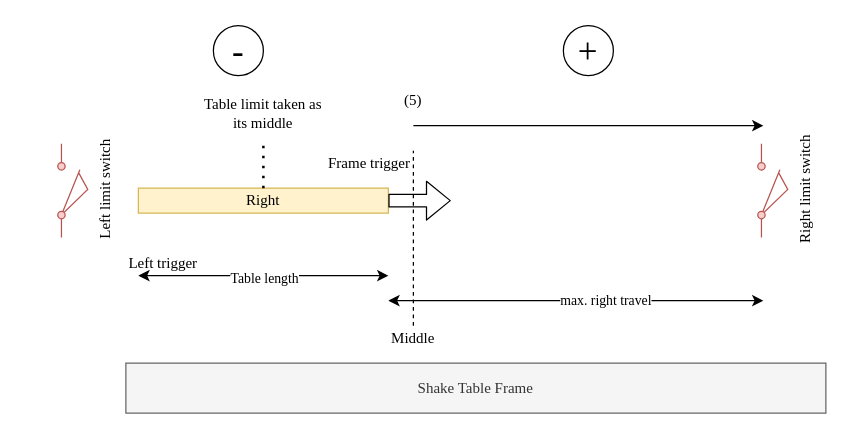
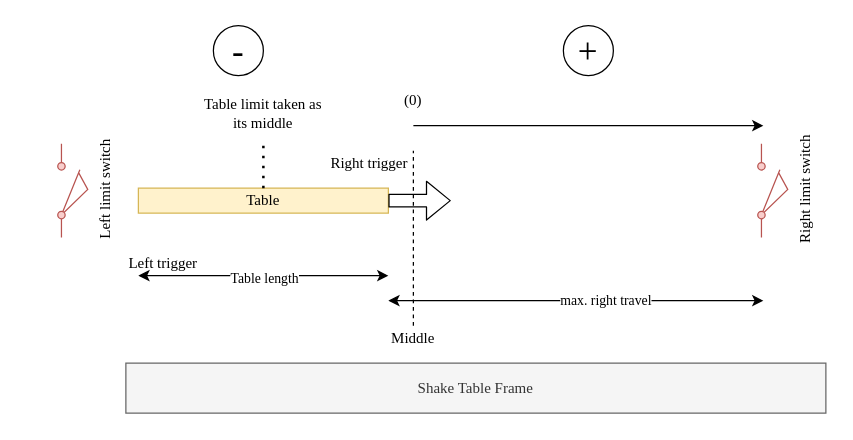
  <mxCell id="0" />
  <mxCell id="1" parent="0" />
  <mxCell id="2" value="Left limit switch" style="pointerEvents=1;verticalLabelPosition=bottom;shadow=0;dashed=0;align=center;html=1;verticalAlign=top;shape=mxgraph.electrical.electro-mechanical.limit_switch_no;rotation=-90;fontFamily=B612;fontSource=https%3A%2F%2Ffonts.googleapis.com%2Fcss%3Ffamily%3DB612;fillColor=#f8cecc;strokeColor=#b85450;" vertex="1" parent="1"><mxGeometry x="20" y="140" width="75" height="24" as="geometry" /></mxCell>
  <mxCell id="3" value="Right limit switch" style="pointerEvents=1;verticalLabelPosition=bottom;shadow=0;dashed=0;align=center;html=1;verticalAlign=top;shape=mxgraph.electrical.electro-mechanical.limit_switch_no;rotation=-90;fontFamily=B612;fontSource=https%3A%2F%2Ffonts.googleapis.com%2Fcss%3Ffamily%3DB612;fillColor=#f8cecc;strokeColor=#b85450;" vertex="1" parent="1"><mxGeometry x="580" y="140" width="75" height="24" as="geometry" /></mxCell>
- <mxCell id="4" value="Right" style="rounded=0;whiteSpace=wrap;html=1;fontFamily=B612;fontSource=https%3A%2F%2Ffonts.googleapis.com%2Fcss%3Ffamily%3DB612;fillColor=#fff2cc;strokeColor=#d6b656;" vertex="1" parent="1"><mxGeometry x="110" y="150" width="200" height="20" as="geometry" /></mxCell>
+ <mxCell id="4" value="Table" style="rounded=0;whiteSpace=wrap;html=1;fontFamily=B612;fontSource=https%3A%2F%2Ffonts.googleapis.com%2Fcss%3Ffamily%3DB612;fillColor=#fff2cc;strokeColor=#d6b656;" vertex="1" parent="1"><mxGeometry x="110" y="150" width="200" height="20" as="geometry" /></mxCell>
  <mxCell id="5" value="Middle" style="text;html=1;strokeColor=none;fillColor=none;align=center;verticalAlign=middle;whiteSpace=wrap;rounded=0;fontFamily=B612;fontSource=https%3A%2F%2Ffonts.googleapis.com%2Fcss%3Ffamily%3DB612;" vertex="1" parent="1"><mxGeometry x="285" y="260" width="90" height="20" as="geometry" /></mxCell>
  <mxCell id="6" value="" style="endArrow=none;dashed=1;html=1;fontFamily=B612;fontSource=https%3A%2F%2Ffonts.googleapis.com%2Fcss%3Ffamily%3DB612;" edge="1" parent="1"><mxGeometry width="50" height="50" relative="1" as="geometry"><mxPoint x="330" y="260" as="sourcePoint" /><mxPoint x="330" y="120" as="targetPoint" /></mxGeometry></mxCell>
  <mxCell id="7" value="Shake Table Frame" style="rounded=0;whiteSpace=wrap;html=1;fontFamily=B612;fontSource=https%3A%2F%2Ffonts.googleapis.com%2Fcss%3Ffamily%3DB612;fillColor=#f5f5f5;strokeColor=#666666;fontColor=#333333;" vertex="1" parent="1"><mxGeometry x="100" y="290" width="560" height="40" as="geometry" /></mxCell>
  <mxCell id="8" value="" style="endArrow=none;dashed=1;html=1;dashPattern=1 3;strokeWidth=2;exitX=0.5;exitY=0;exitDx=0;exitDy=0;fontFamily=B612;fontSource=https%3A%2F%2Ffonts.googleapis.com%2Fcss%3Ffamily%3DB612;" edge="1" parent="1" source="4"><mxGeometry width="50" height="50" relative="1" as="geometry"><mxPoint x="200" y="150" as="sourcePoint" /><mxPoint x="210" y="110" as="targetPoint" /></mxGeometry></mxCell>
  <mxCell id="9" value="Table limit taken as its middle" style="text;html=1;strokeColor=none;fillColor=none;align=center;verticalAlign=middle;whiteSpace=wrap;rounded=0;fontFamily=B612;fontSource=https%3A%2F%2Ffonts.googleapis.com%2Fcss%3Ffamily%3DB612;" vertex="1" parent="1"><mxGeometry x="155" y="70" width="110" height="40" as="geometry" /></mxCell>
  <mxCell id="10" value="Left trigger" style="text;html=1;strokeColor=none;fillColor=none;align=center;verticalAlign=middle;whiteSpace=wrap;rounded=0;fontFamily=B612;fontSource=https%3A%2F%2Ffonts.googleapis.com%2Fcss%3Ffamily%3DB612;" vertex="1" parent="1"><mxGeometry x="100" y="200" width="60" height="20" as="geometry" /></mxCell>
- <mxCell id="11" value="Frame trigger" style="text;html=1;strokeColor=none;fillColor=none;align=center;verticalAlign=middle;whiteSpace=wrap;rounded=0;fontFamily=B612;fontSource=https%3A%2F%2Ffonts.googleapis.com%2Fcss%3Ffamily%3DB612;" vertex="1" parent="1"><mxGeometry x="260" y="120" width="70" height="20" as="geometry" /></mxCell>
+ <mxCell id="11" value="Right trigger" style="text;html=1;strokeColor=none;fillColor=none;align=center;verticalAlign=middle;whiteSpace=wrap;rounded=0;fontFamily=B612;fontSource=https%3A%2F%2Ffonts.googleapis.com%2Fcss%3Ffamily%3DB612;" vertex="1" parent="1"><mxGeometry x="260" y="120" width="70" height="20" as="geometry" /></mxCell>
  <mxCell id="12" value="" style="endArrow=classic;html=1;fontFamily=B612;fontSource=https%3A%2F%2Ffonts.googleapis.com%2Fcss%3Ffamily%3DB612;" edge="1" parent="1"><mxGeometry width="50" height="50" relative="1" as="geometry"><mxPoint x="330" y="100" as="sourcePoint" /><mxPoint x="610" y="100" as="targetPoint" /></mxGeometry></mxCell>
- <mxCell id="13" value="(5)" style="text;html=1;strokeColor=none;fillColor=none;align=center;verticalAlign=middle;whiteSpace=wrap;rounded=0;fontFamily=B612;fontSource=https%3A%2F%2Ffonts.googleapis.com%2Fcss%3Ffamily%3DB612;" vertex="1" parent="1"><mxGeometry x="310" y="70" width="40" height="20" as="geometry" /></mxCell>
+ <mxCell id="13" value="(0)" style="text;html=1;strokeColor=none;fillColor=none;align=center;verticalAlign=middle;whiteSpace=wrap;rounded=0;fontFamily=B612;fontSource=https%3A%2F%2Ffonts.googleapis.com%2Fcss%3Ffamily%3DB612;" vertex="1" parent="1"><mxGeometry x="310" y="70" width="40" height="20" as="geometry" /></mxCell>
  <mxCell id="14" value="" style="endArrow=classic;startArrow=classic;html=1;fontFamily=B612;fontSource=https%3A%2F%2Ffonts.googleapis.com%2Fcss%3Ffamily%3DB612;" edge="1" parent="1"><mxGeometry width="50" height="50" relative="1" as="geometry"><mxPoint x="110" y="220" as="sourcePoint" /><mxPoint x="310" y="220" as="targetPoint" /></mxGeometry></mxCell>
  <mxCell id="15" value="Table length" style="edgeLabel;html=1;align=center;verticalAlign=middle;resizable=0;points=[];fontFamily=B612;" vertex="1" connectable="0" parent="14"><mxGeometry x="-0.141" y="-1" relative="1" as="geometry"><mxPoint x="14" as="offset" /></mxGeometry></mxCell>
  <mxCell id="16" value="" style="shape=flexArrow;endArrow=classic;html=1;fontFamily=B612;fontSource=https%3A%2F%2Ffonts.googleapis.com%2Fcss%3Ffamily%3DB612;" edge="1" parent="1"><mxGeometry width="50" height="50" relative="1" as="geometry"><mxPoint x="310" y="160" as="sourcePoint" /><mxPoint x="360" y="160" as="targetPoint" /></mxGeometry></mxCell>
  <mxCell id="17" value="&lt;font style=&quot;font-size: 28px&quot;&gt;+&lt;/font&gt;" style="ellipse;whiteSpace=wrap;html=1;aspect=fixed;fontFamily=B612;fontSource=https%3A%2F%2Ffonts.googleapis.com%2Fcss%3Ffamily%3DB612;" vertex="1" parent="1"><mxGeometry x="450" y="20" width="40" height="40" as="geometry" /></mxCell>
  <mxCell id="18" value="&lt;font style=&quot;font-size: 28px&quot;&gt;-&lt;/font&gt;" style="ellipse;whiteSpace=wrap;html=1;aspect=fixed;fontFamily=B612;fontSource=https%3A%2F%2Ffonts.googleapis.com%2Fcss%3Ffamily%3DB612;" vertex="1" parent="1"><mxGeometry x="170" y="20" width="40" height="40" as="geometry" /></mxCell>
  <mxCell id="19" value="" style="endArrow=classic;startArrow=classic;html=1;fontFamily=B612;fontSource=https%3A%2F%2Ffonts.googleapis.com%2Fcss%3Ffamily%3DB612;" edge="1" parent="1"><mxGeometry width="50" height="50" relative="1" as="geometry"><mxPoint x="310" y="240" as="sourcePoint" /><mxPoint x="610" y="240" as="targetPoint" /></mxGeometry></mxCell>
  <mxCell id="20" value="max. right travel" style="edgeLabel;html=1;align=center;verticalAlign=middle;resizable=0;points=[];fontFamily=B612;" vertex="1" connectable="0" parent="19"><mxGeometry x="0.258" y="1" relative="1" as="geometry"><mxPoint x="-16" as="offset" /></mxGeometry></mxCell>
